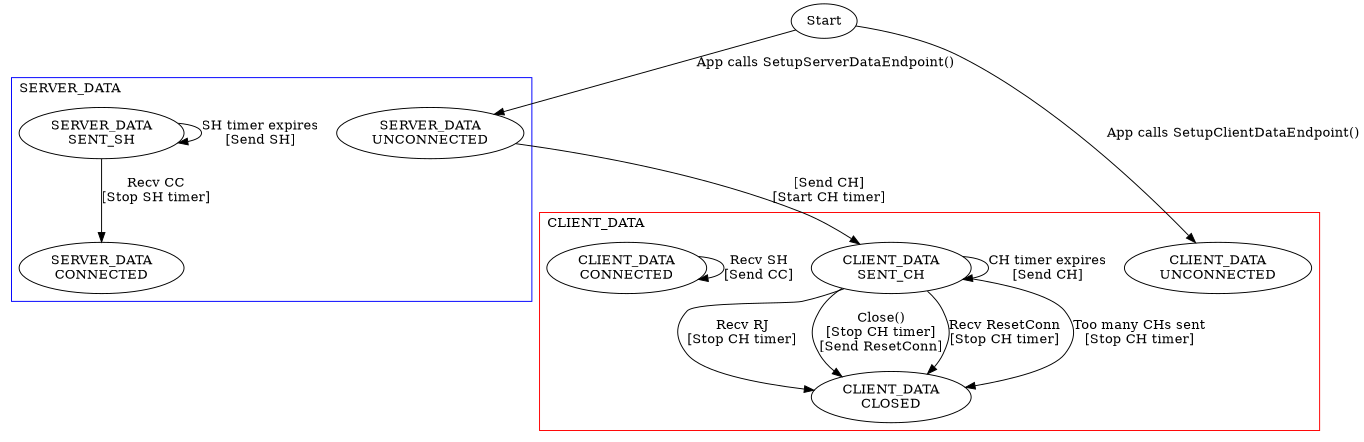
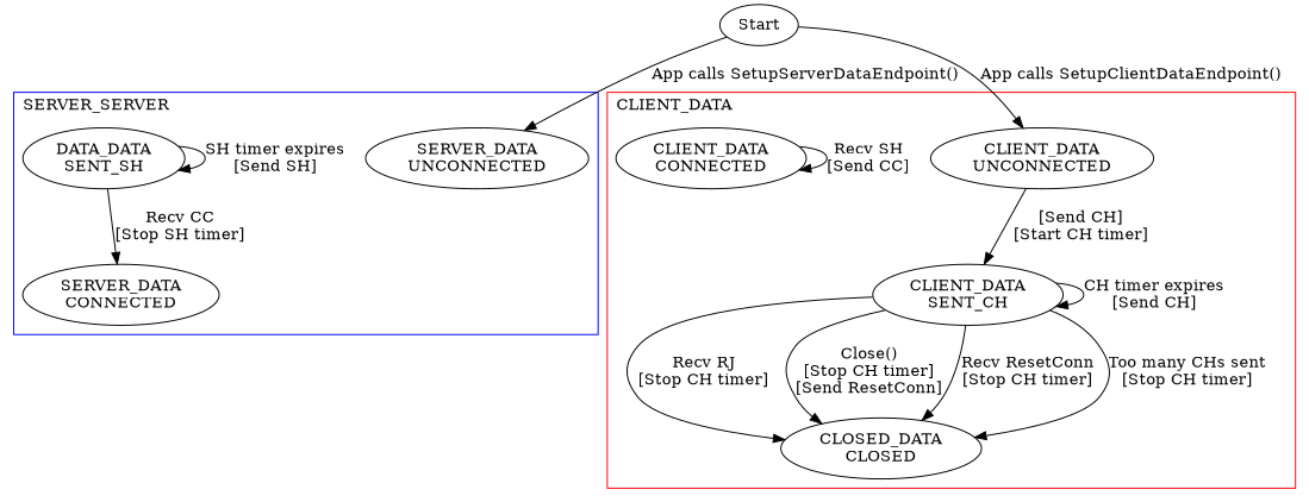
  digraph {
    node [shape=ellipse]
    n1 [label="SERVER_DATA\nUNCONNECTED"]
-   n2 [label="SERVER_DATA\nSENT_SH"]
+   n2 [label="DATA_DATA\nSENT_SH"]
    n3 [label="SERVER_DATA\nCONNECTED"]
    n4 [label="CLIENT_DATA\nUNCONNECTED"]
    n5 [label="CLIENT_DATA\nSENT_CH"]
    n6 [label="CLIENT_DATA\nCONNECTED"]
-   n7 [label="CLIENT_DATA\nCLOSED"]
+   n7 [label="CLOSED_DATA\nCLOSED"]
    n8 [label=Start]
    subgraph cluster_1 {
      color=blue
-     label=SERVER_DATA
+     label=SERVER_SERVER
      labeljust=l
      n1
      n2
      n3
    }
    subgraph cluster_2 {
      color=red
      label=CLIENT_DATA
      labeljust=l
      n4
      n5
      n6
      n7
    }
    n2 -> n2 [label="SH timer expires\n[Send SH]"]
    n2 -> n3 [label="Recv CC\n[Stop SH timer]"]
-   n1 -> n5 [label="[Send CH]\n[Start CH timer]"]
+   n4 -> n5 [label="[Send CH]\n[Start CH timer]"]
    n5 -> n5 [label="CH timer expires\n[Send CH]"]
    n5 -> n7 [label="Recv RJ\n[Stop CH timer]"]
    n5 -> n7 [label="Close()\n[Stop CH timer]\n[Send ResetConn]"]
    n5 -> n7 [label="Recv ResetConn\n[Stop CH timer]"]
    n5 -> n7 [label="Too many CHs sent\n[Stop CH timer]"]
    n6 -> n6 [label="Recv SH\n[Send CC]"]
    n8 -> n1 [label="App calls SetupServerDataEndpoint()"]
    n8 -> n4 [label="App calls SetupClientDataEndpoint()"]
  }
